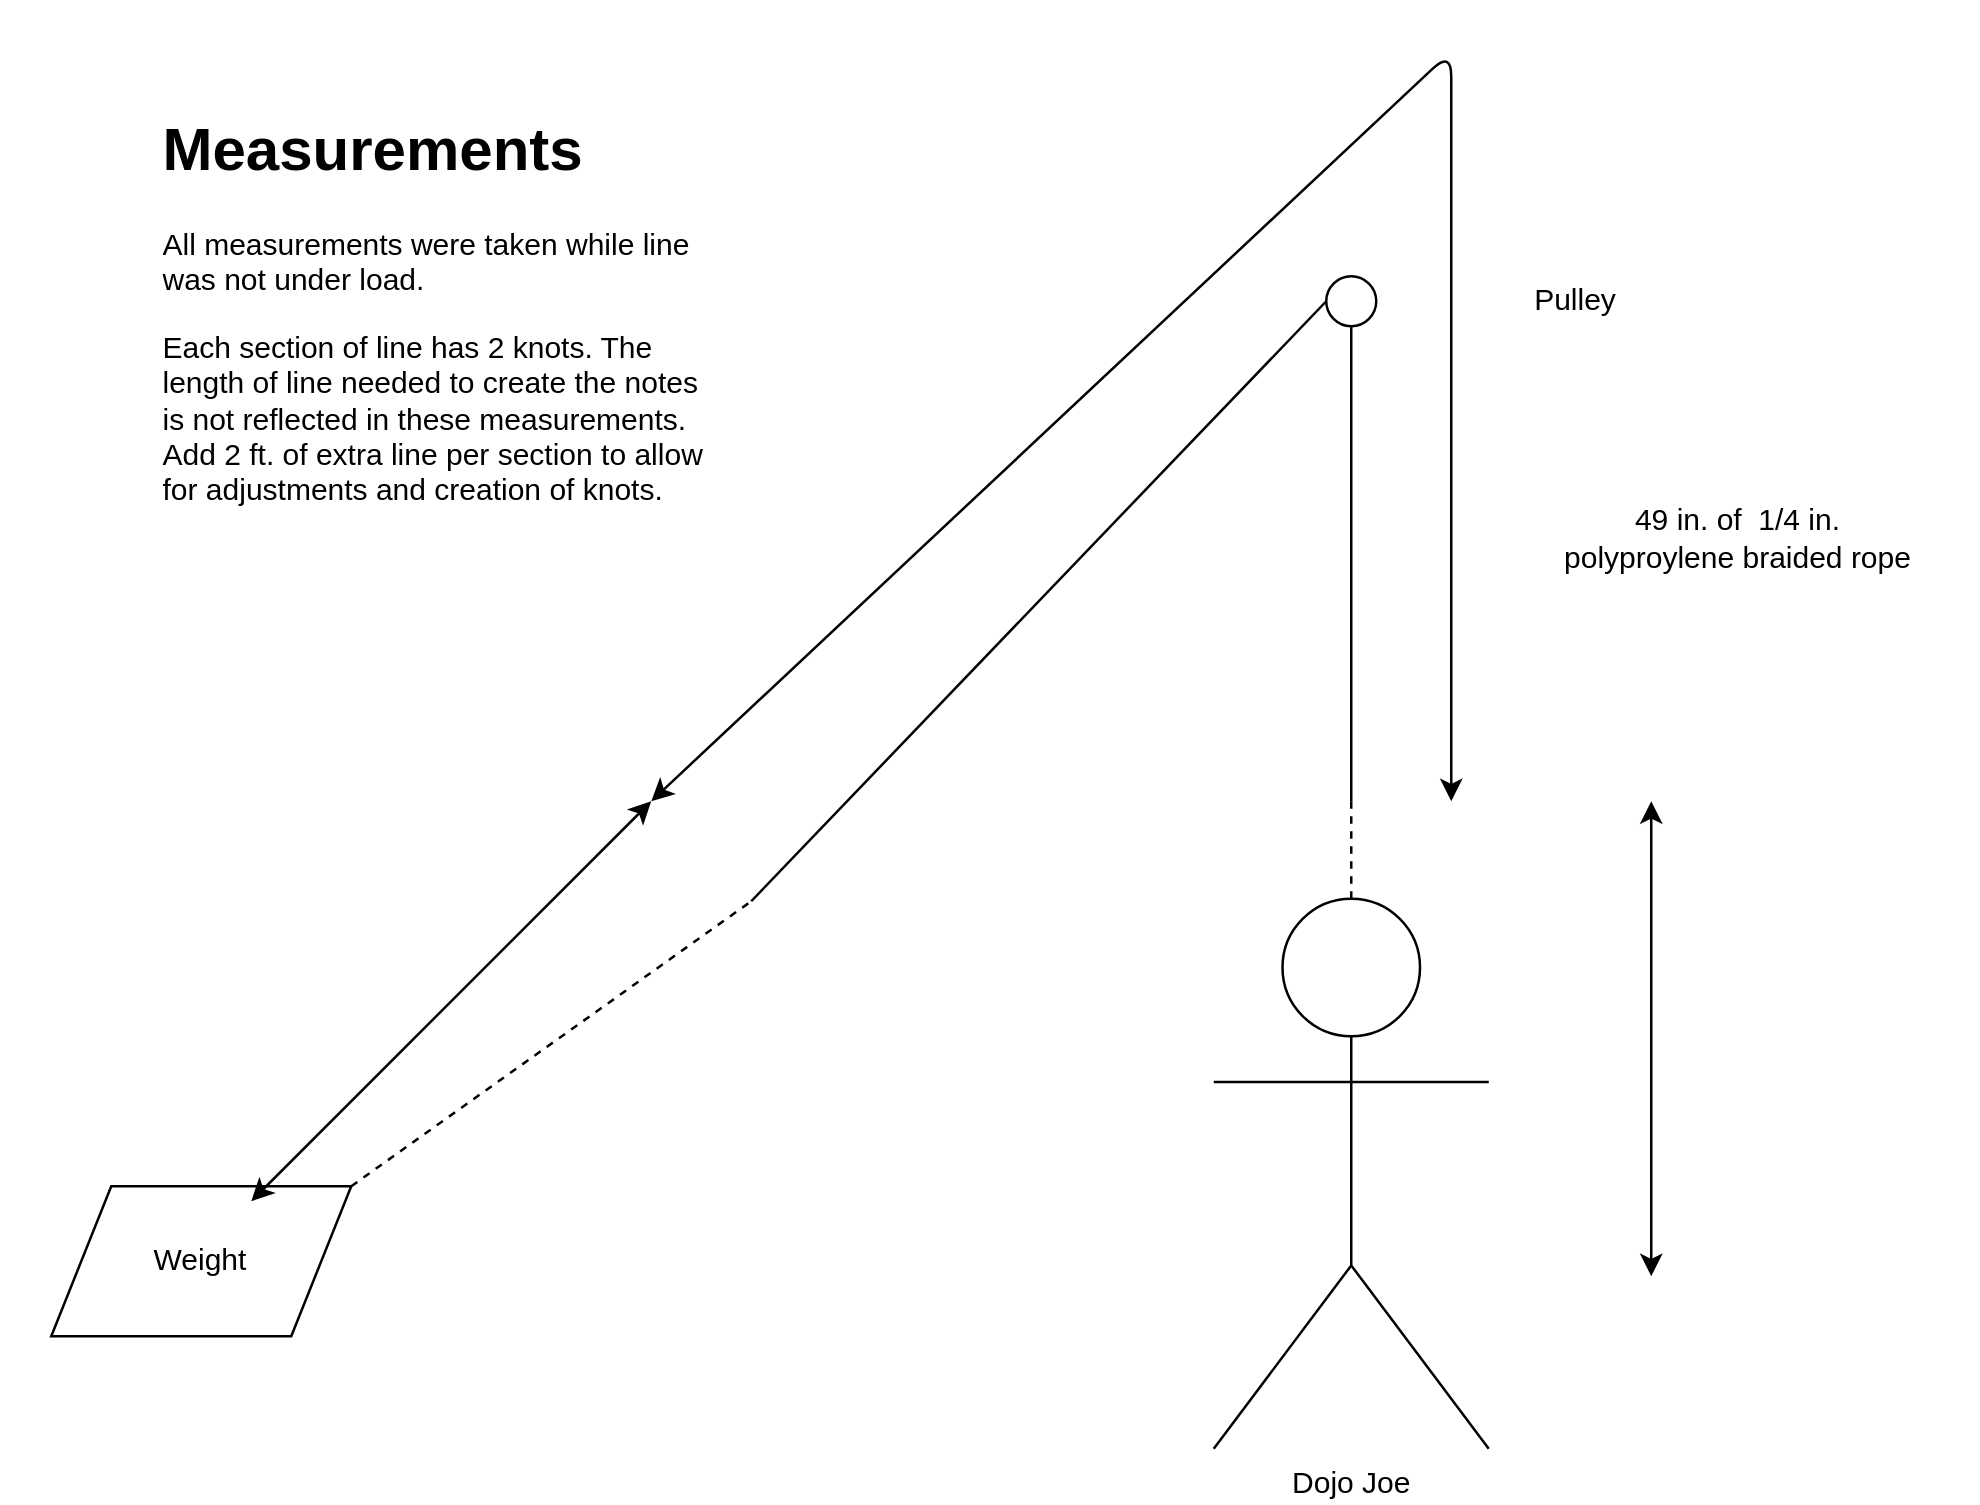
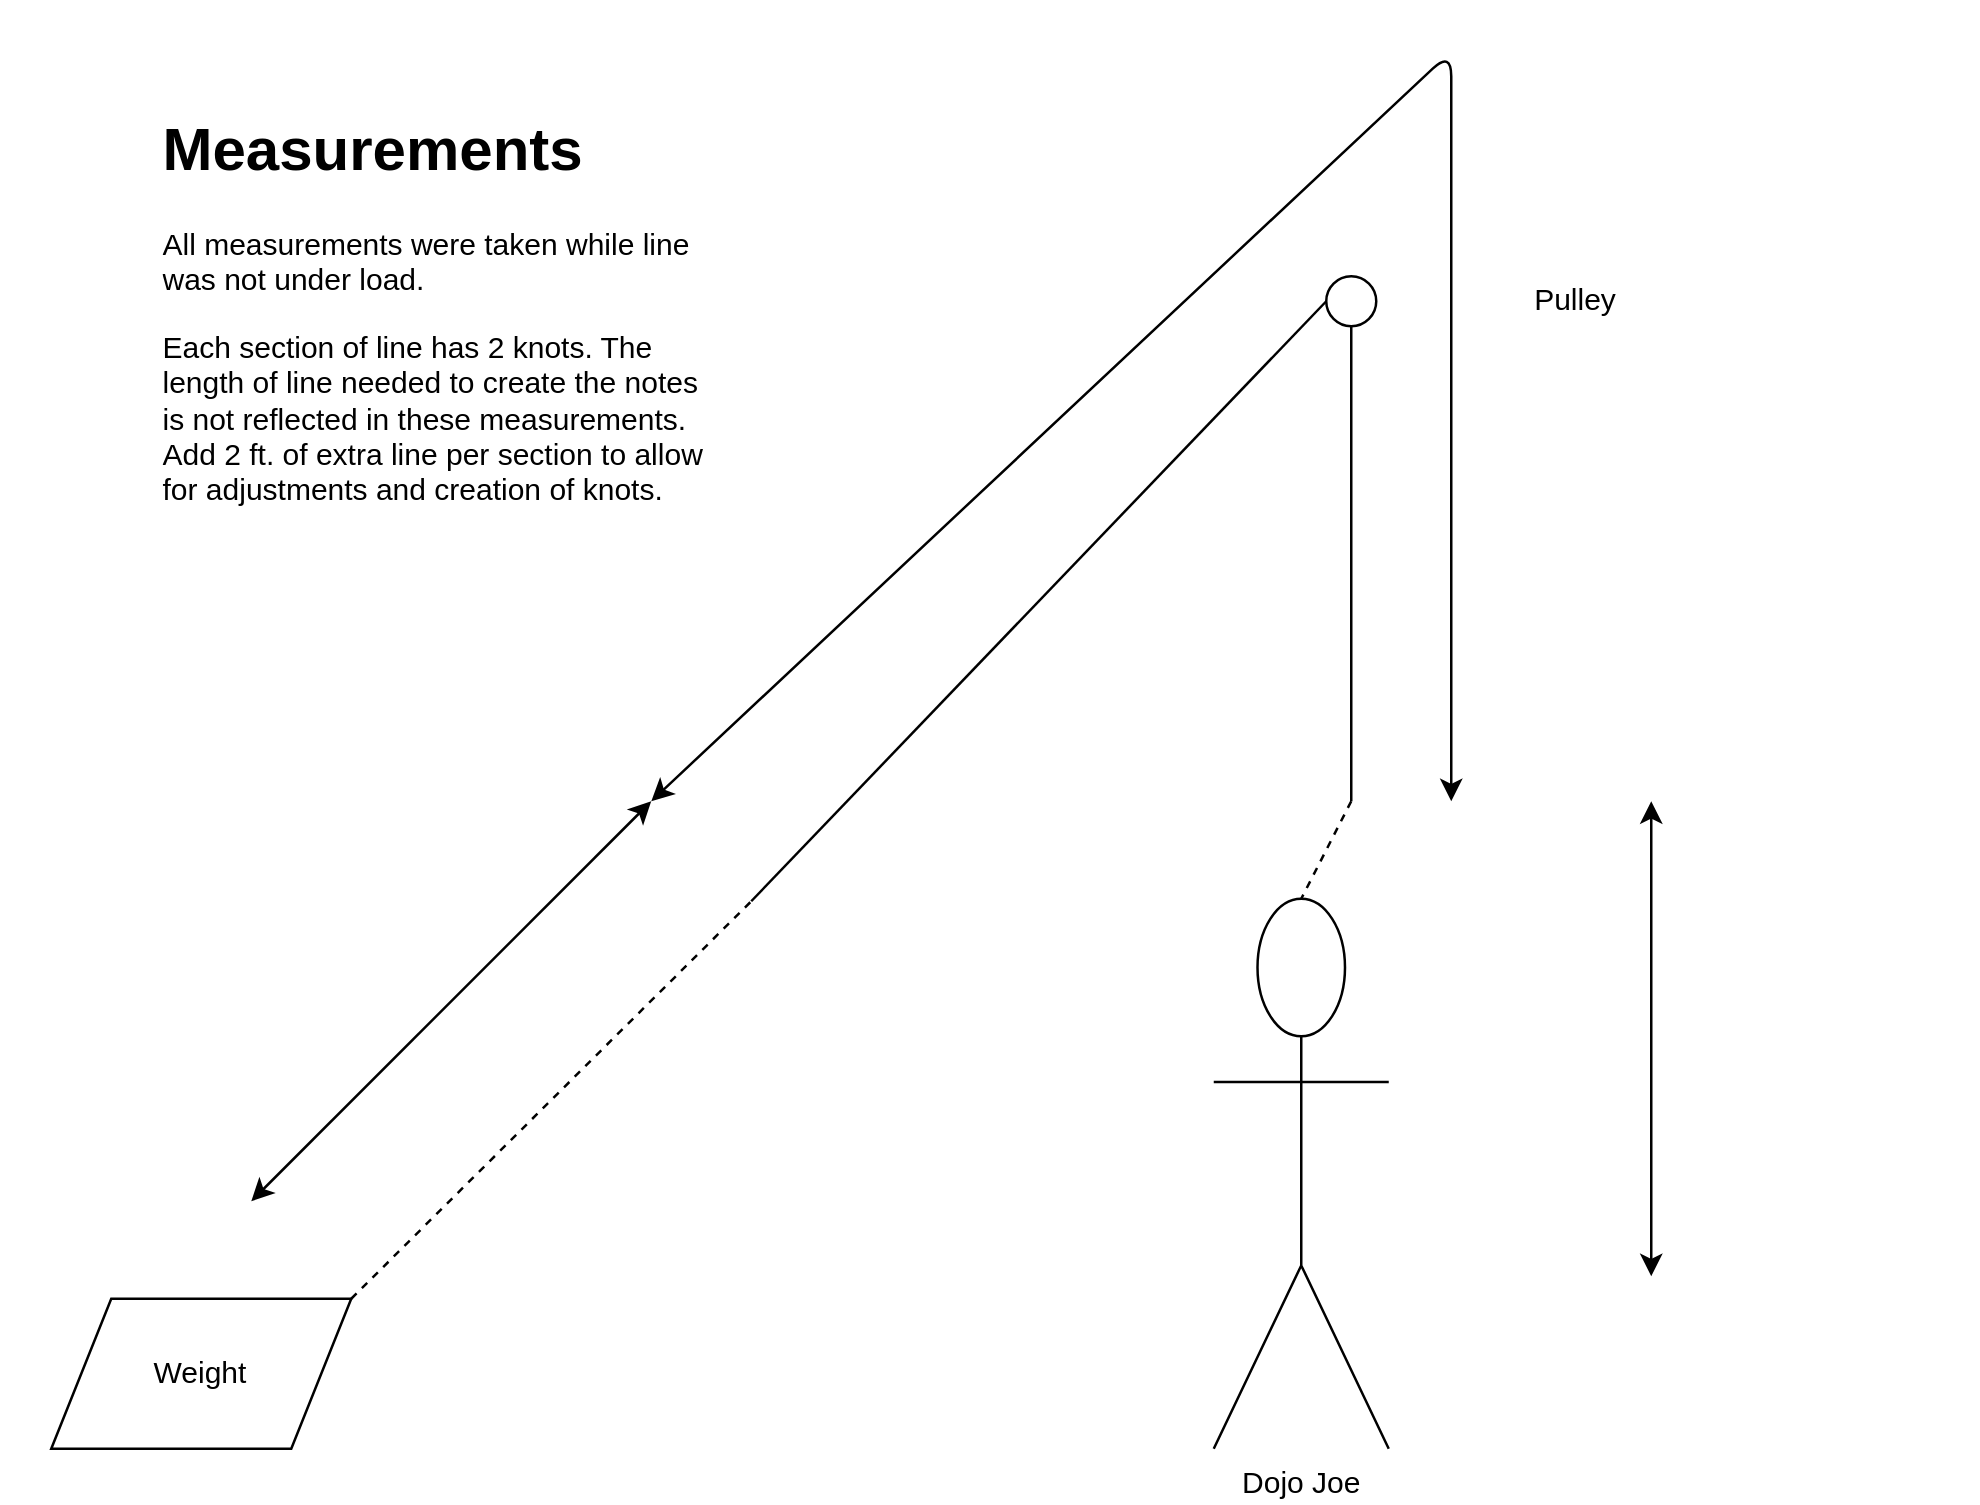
  <mxCell id="0" />
  <mxCell id="1" parent="0" />
- <mxCell id="2" value="&lt;div&gt;Dojo Joe&lt;/div&gt;" style="shape=umlActor;verticalLabelPosition=bottom;labelBackgroundColor=#ffffff;verticalAlign=top;html=1;outlineConnect=0;" vertex="1" parent="1"><mxGeometry x="485" y="359" width="110" height="220" as="geometry" /></mxCell>
- <mxCell id="3" value="Weight" style="shape=parallelogram;perimeter=parallelogramPerimeter;whiteSpace=wrap;html=1;" vertex="1" parent="1"><mxGeometry x="20" y="474" width="120" height="60" as="geometry" /></mxCell>
+ <mxCell id="2" value="&lt;div&gt;Dojo Joe&lt;/div&gt;" style="shape=umlActor;verticalLabelPosition=bottom;labelBackgroundColor=#ffffff;verticalAlign=top;html=1;outlineConnect=0;" vertex="1" parent="1"><mxGeometry x="485" y="359" width="70" height="220" as="geometry" /></mxCell>
+ <mxCell id="3" value="Weight" style="shape=parallelogram;perimeter=parallelogramPerimeter;whiteSpace=wrap;html=1;" vertex="1" parent="1"><mxGeometry x="20" y="519" width="120" height="60" as="geometry" /></mxCell>
  <mxCell id="4" value="" style="ellipse;whiteSpace=wrap;html=1;aspect=fixed;" vertex="1" parent="1"><mxGeometry x="530" y="110" width="20" height="20" as="geometry" /></mxCell>
  <mxCell id="5" value="" style="endArrow=none;dashed=1;html=1;entryX=0.5;entryY=0;entryDx=0;entryDy=0;entryPerimeter=0;" edge="1" parent="1" target="2"><mxGeometry width="50" height="50" relative="1" as="geometry"><mxPoint x="540" y="320" as="sourcePoint" /><mxPoint x="520" y="380" as="targetPoint" /></mxGeometry></mxCell>
  <mxCell id="6" value="" style="endArrow=none;html=1;exitX=0.5;exitY=1;exitDx=0;exitDy=0;" edge="1" parent="1" source="4"><mxGeometry width="50" height="50" relative="1" as="geometry"><mxPoint x="470" y="430" as="sourcePoint" /><mxPoint x="540" y="320" as="targetPoint" /></mxGeometry></mxCell>
  <mxCell id="7" value="" style="endArrow=none;dashed=1;html=1;exitX=1;exitY=0;exitDx=0;exitDy=0;" edge="1" parent="1" source="3"><mxGeometry width="50" height="50" relative="1" as="geometry"><mxPoint x="470" y="430" as="sourcePoint" /><mxPoint x="300" y="360" as="targetPoint" /></mxGeometry></mxCell>
  <mxCell id="8" value="" style="endArrow=none;html=1;entryX=0;entryY=0.5;entryDx=0;entryDy=0;" edge="1" parent="1" target="4"><mxGeometry width="50" height="50" relative="1" as="geometry"><mxPoint x="300" y="360" as="sourcePoint" /><mxPoint x="520" y="380" as="targetPoint" /></mxGeometry></mxCell>
  <mxCell id="9" value="" style="endArrow=classic;startArrow=classic;html=1;" edge="1" parent="1"><mxGeometry width="50" height="50" relative="1" as="geometry"><mxPoint x="100" y="480" as="sourcePoint" /><mxPoint x="260" y="320" as="targetPoint" /></mxGeometry></mxCell>
  <mxCell id="10" value="" style="endArrow=classic;startArrow=classic;html=1;" edge="1" parent="1"><mxGeometry width="50" height="50" relative="1" as="geometry"><mxPoint x="260" y="320" as="sourcePoint" /><mxPoint x="580" y="320" as="targetPoint" /><Array as="points"><mxPoint x="580" y="20" /></Array></mxGeometry></mxCell>
  <mxCell id="11" value="" style="endArrow=classic;startArrow=classic;html=1;" edge="1" parent="1"><mxGeometry width="50" height="50" relative="1" as="geometry"><mxPoint x="660" y="510" as="sourcePoint" /><mxPoint x="660" y="320" as="targetPoint" /></mxGeometry></mxCell>
  <mxCell id="12" value="Pulley" style="text;html=1;strokeColor=none;fillColor=none;align=center;verticalAlign=middle;whiteSpace=wrap;rounded=0;" vertex="1" parent="1"><mxGeometry x="610" y="110" width="40" height="20" as="geometry" /></mxCell>
- <mxCell id="13" value="49 in. of&amp;nbsp; 1/4 in. polyproylene braided rope " style="text;html=1;strokeColor=none;fillColor=none;align=center;verticalAlign=middle;whiteSpace=wrap;rounded=0;" vertex="1" parent="1"><mxGeometry x="620" y="200" width="150" height="30" as="geometry" /></mxCell>
  <mxCell id="14" value="&lt;h1&gt;Measurements&lt;/h1&gt;&lt;p&gt;All measurements were taken while line was not under load. &lt;br&gt;&lt;/p&gt;&lt;p&gt;Each section of line has 2 knots. The length of line needed to create the notes is not reflected in these measurements. Add 2 ft. of extra line per section to allow for adjustments and creation of knots.&lt;br&gt;&lt;/p&gt;" style="text;html=1;strokeColor=none;fillColor=none;spacing=5;spacingTop=-20;whiteSpace=wrap;overflow=hidden;rounded=0;" vertex="1" parent="1"><mxGeometry x="60" y="40" width="230" height="170" as="geometry" /></mxCell>
